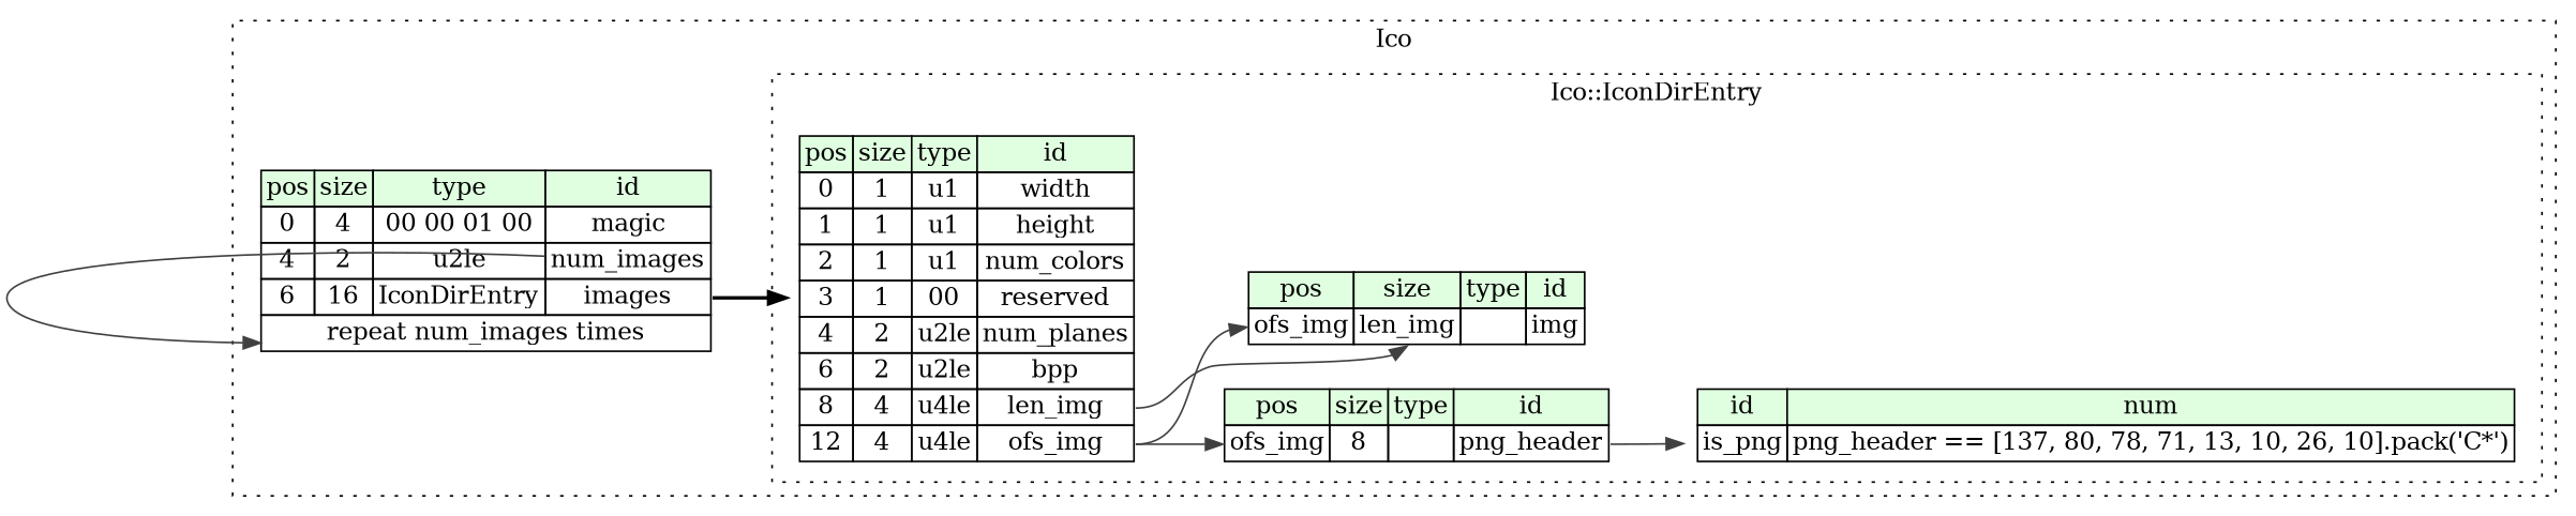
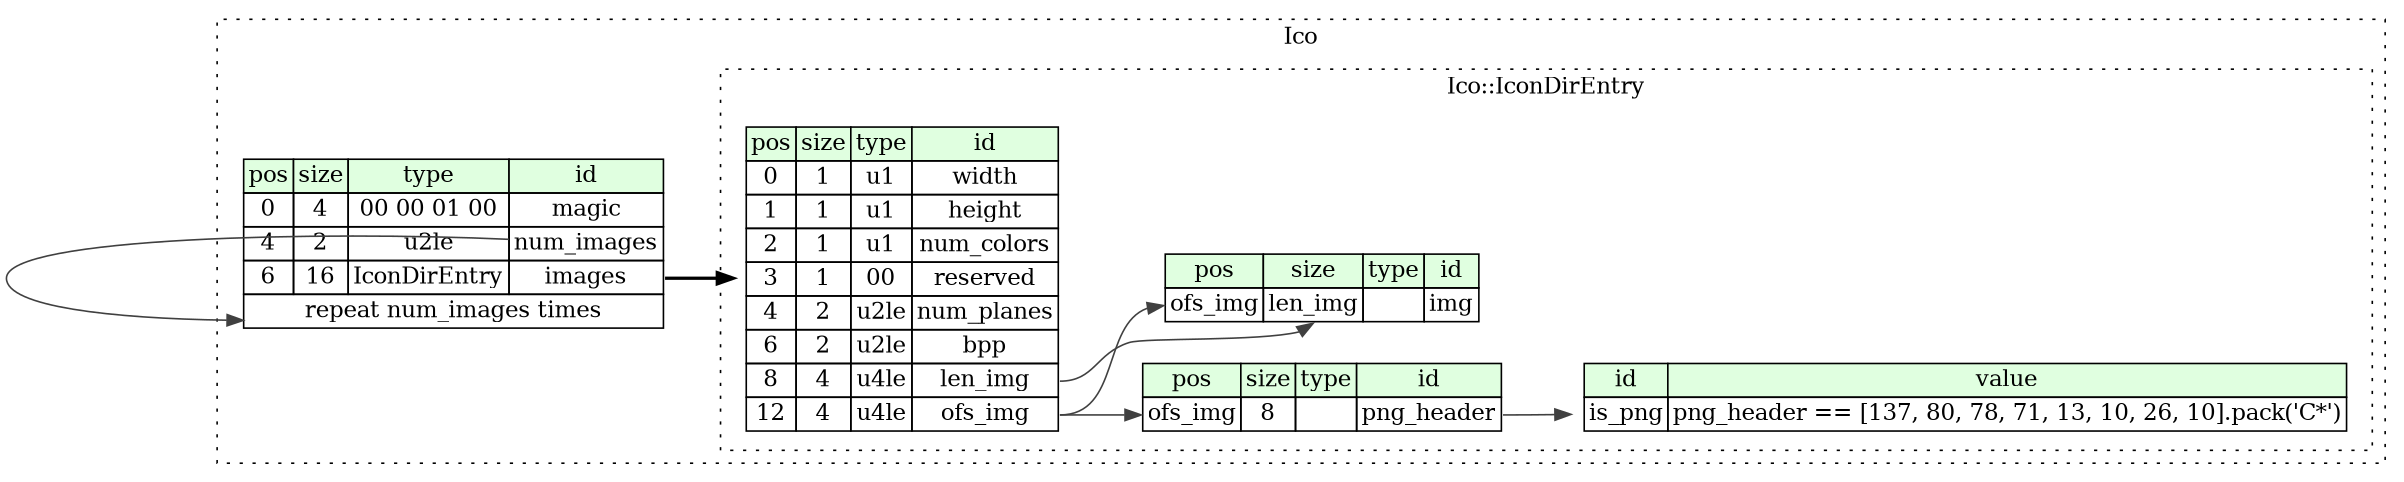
  digraph {
    rankdir=LR
    node [shape=plaintext]
    edge [color="#404040" tailport=ofs_img_type]
    n1 [label=<<TABLE BORDER="0" CELLBORDER="1" CELLSPACING="0"> 				<TR><TD BGCOLOR="#E0FFE0">pos</TD><TD BGCOLOR="#E0FFE0">size</TD><TD BGCOLOR="#E0FFE0">type</TD><TD BGCOLOR="#E0FFE0">id</TD></TR> 				<TR><TD PORT="width_pos">0</TD><TD PORT="width_size">1</TD><TD>u1</TD><TD PORT="width_type">width</TD></TR> 				<TR><TD PORT="height_pos">1</TD><TD PORT="height_size">1</TD><TD>u1</TD><TD PORT="height_type">height</TD></TR> 				<TR><TD PORT="num_colors_pos">2</TD><TD PORT="num_colors_size">1</TD><TD>u1</TD><TD PORT="num_colors_type">num_colors</TD></TR> 				<TR><TD PORT="reserved_pos">3</TD><TD PORT="reserved_size">1</TD><TD>00</TD><TD PORT="reserved_type">reserved</TD></TR> 				<TR><TD PORT="num_planes_pos">4</TD><TD PORT="num_planes_size">2</TD><TD>u2le</TD><TD PORT="num_planes_type">num_planes</TD></TR> 				<TR><TD PORT="bpp_pos">6</TD><TD PORT="bpp_size">2</TD><TD>u2le</TD><TD PORT="bpp_type">bpp</TD></TR> 				<TR><TD PORT="len_img_pos">8</TD><TD PORT="len_img_size">4</TD><TD>u4le</TD><TD PORT="len_img_type">len_img</TD></TR> 				<TR><TD PORT="ofs_img_pos">12</TD><TD PORT="ofs_img_size">4</TD><TD>u4le</TD><TD PORT="ofs_img_type">ofs_img</TD></TR> 			</TABLE>>]
    n2 [label=<<TABLE BORDER="0" CELLBORDER="1" CELLSPACING="0"> 				<TR><TD BGCOLOR="#E0FFE0">pos</TD><TD BGCOLOR="#E0FFE0">size</TD><TD BGCOLOR="#E0FFE0">type</TD><TD BGCOLOR="#E0FFE0">id</TD></TR> 				<TR><TD PORT="img_pos">ofs_img</TD><TD PORT="img_size">len_img</TD><TD></TD><TD PORT="img_type">img</TD></TR> 			</TABLE>>]
    n3 [label=<<TABLE BORDER="0" CELLBORDER="1" CELLSPACING="0"> 				<TR><TD BGCOLOR="#E0FFE0">pos</TD><TD BGCOLOR="#E0FFE0">size</TD><TD BGCOLOR="#E0FFE0">type</TD><TD BGCOLOR="#E0FFE0">id</TD></TR> 				<TR><TD PORT="png_header_pos">ofs_img</TD><TD PORT="png_header_size">8</TD><TD></TD><TD PORT="png_header_type">png_header</TD></TR> 			</TABLE>>]
-   n4 [label=<<TABLE BORDER="0" CELLBORDER="1" CELLSPACING="0"> 				<TR><TD BGCOLOR="#E0FFE0">id</TD><TD BGCOLOR="#E0FFE0">num</TD></TR> 				<TR><TD>is_png</TD><TD>png_header == [137, 80, 78, 71, 13, 10, 26, 10].pack('C*')</TD></TR> 			</TABLE>>]
+   n4 [label=<<TABLE BORDER="0" CELLBORDER="1" CELLSPACING="0"> 				<TR><TD BGCOLOR="#E0FFE0">id</TD><TD BGCOLOR="#E0FFE0">value</TD></TR> 				<TR><TD>is_png</TD><TD>png_header == [137, 80, 78, 71, 13, 10, 26, 10].pack('C*')</TD></TR> 			</TABLE>>]
    n5 [label=<<TABLE BORDER="0" CELLBORDER="1" CELLSPACING="0"> 			<TR><TD BGCOLOR="#E0FFE0">pos</TD><TD BGCOLOR="#E0FFE0">size</TD><TD BGCOLOR="#E0FFE0">type</TD><TD BGCOLOR="#E0FFE0">id</TD></TR> 			<TR><TD PORT="magic_pos">0</TD><TD PORT="magic_size">4</TD><TD>00 00 01 00</TD><TD PORT="magic_type">magic</TD></TR> 			<TR><TD PORT="num_images_pos">4</TD><TD PORT="num_images_size">2</TD><TD>u2le</TD><TD PORT="num_images_type">num_images</TD></TR> 			<TR><TD PORT="images_pos">6</TD><TD PORT="images_size">16</TD><TD>IconDirEntry</TD><TD PORT="images_type">images</TD></TR> 			<TR><TD COLSPAN="4" PORT="images__repeat">repeat num_images times</TD></TR> 		</TABLE>>]
    subgraph cluster_1 {
      label=Ico
      style=dotted
      n5
      subgraph cluster_2 {
        label="Ico::IconDirEntry"
        style=dotted
        n1
        n2
        n3
        n4
      }
    }
    n1 -> n2 [headport=img_pos]
    n1 -> n2 [headport=img_size tailport=len_img_type]
    n1 -> n3 [headport=png_header_pos]
    n3 -> n4 [tailport=png_header_type]
    n5 -> n1 [style=bold tailport=images_type color=""]
    n5 -> n5 [headport=images__repeat tailport=num_images_type]
  }
